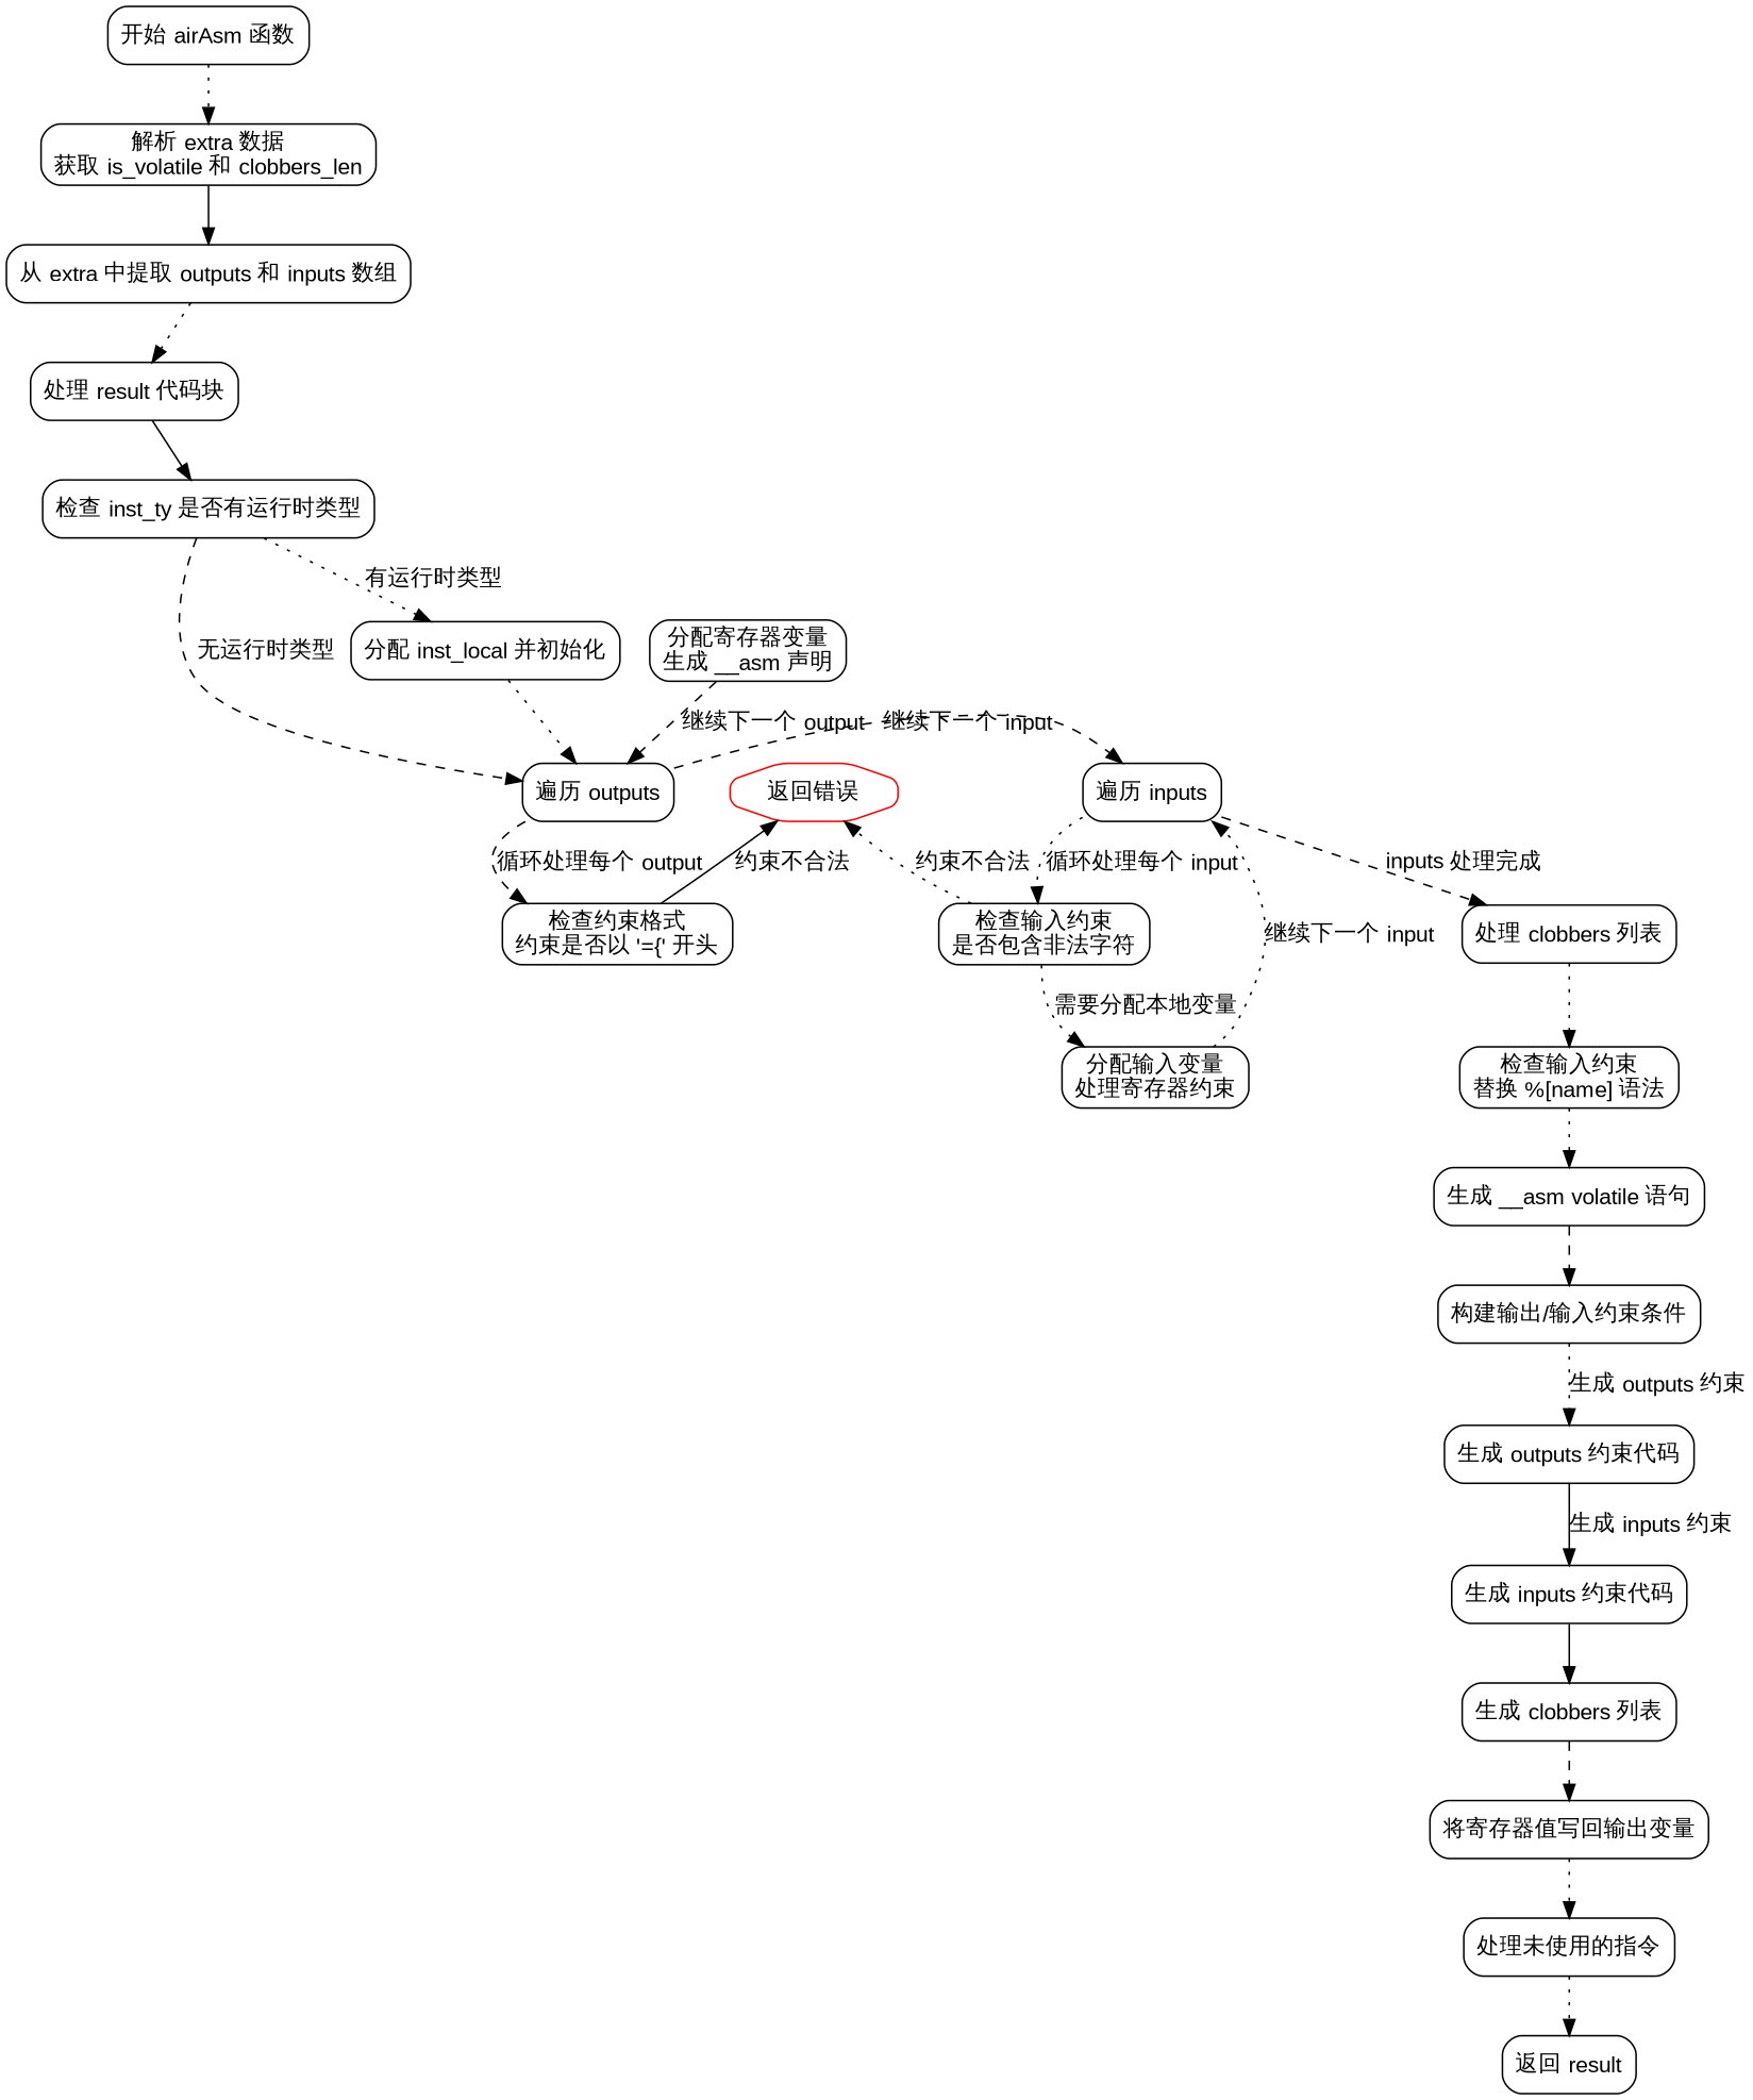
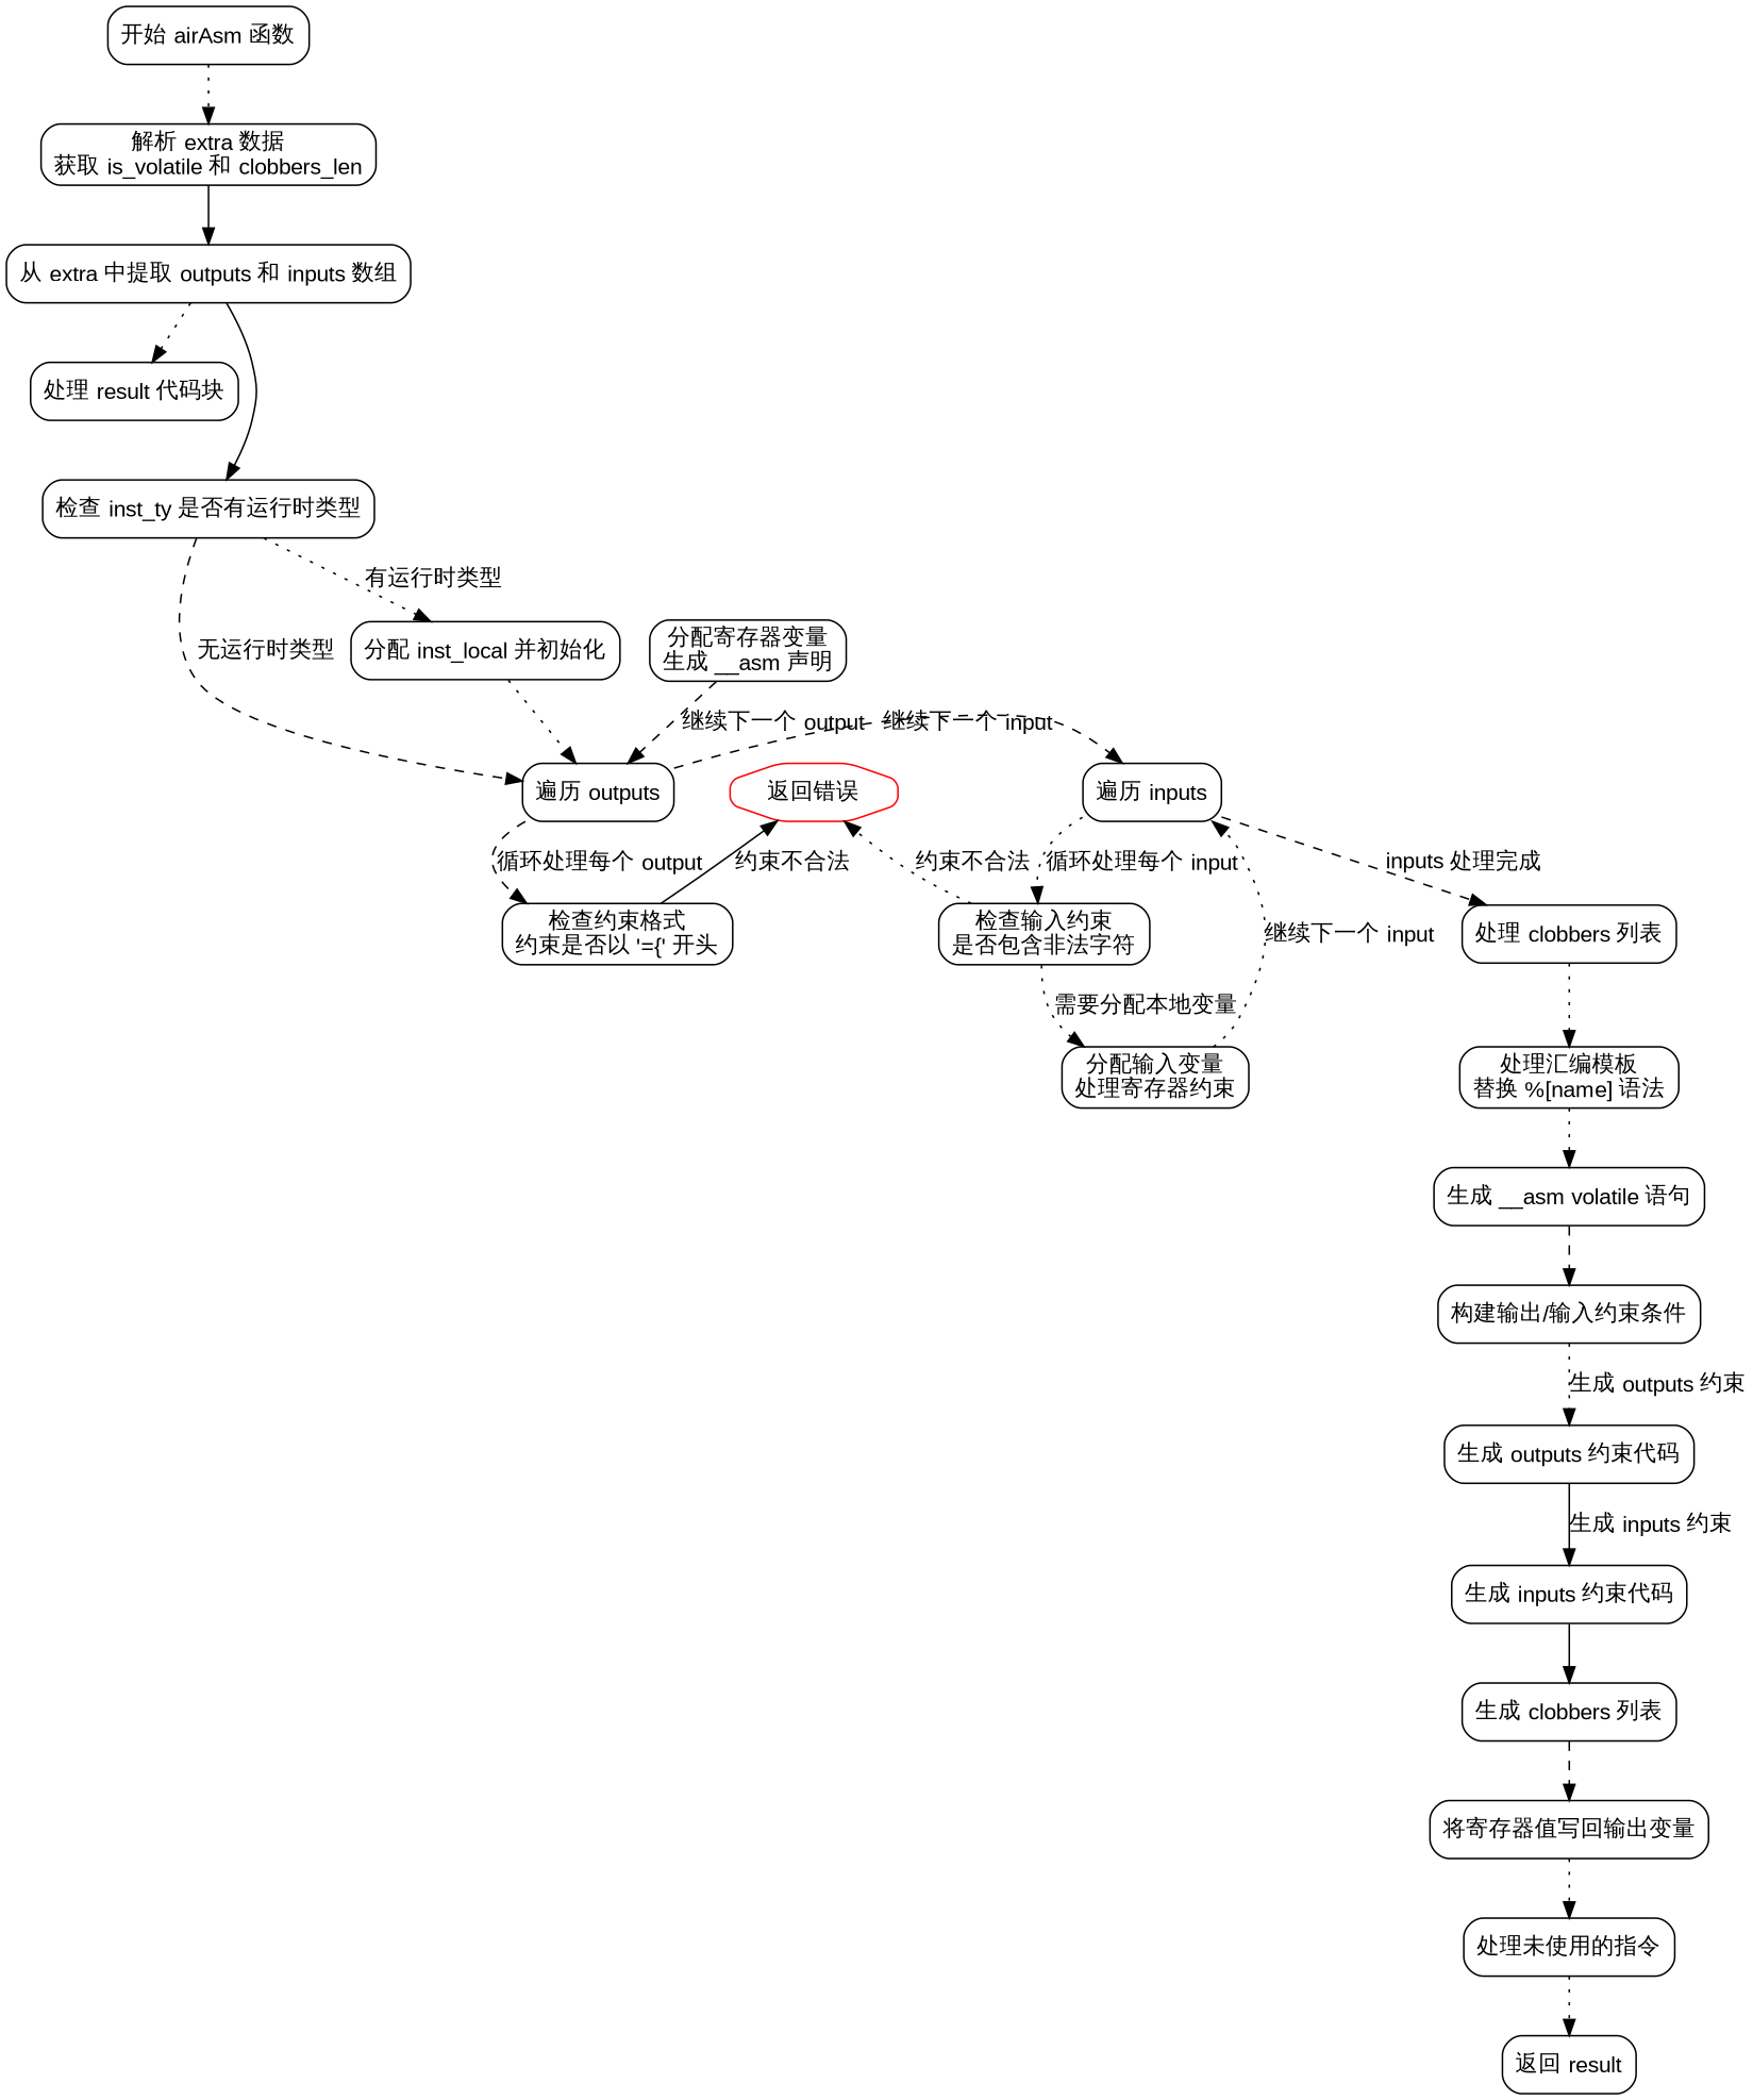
  digraph {
    node [fontname=Arial shape=rectangle style=rounded]
    edge [fontname=Arial style=dotted]
    n1 [label="遍历 outputs"]
    n2 [color=red label="返回错误" shape=octagon]
    n3 [label="遍历 inputs"]
    n4 [label="检查约束格式\n约束是否以 '={' 开头"]
    n5 [label="检查输入约束\n是否包含非法字符"]
    n6 [label="处理 clobbers 列表"]
    n7 [label="开始 airAsm 函数"]
    n8 [label="解析 extra 数据\n获取 is_volatile 和 clobbers_len"]
    n9 [label="从 extra 中提取 outputs 和 inputs 数组"]
    n10 [label="处理 result 代码块"]
    n11 [label="检查 inst_ty 是否有运行时类型"]
    n12 [label="分配 inst_local 并初始化"]
    n13 [label="分配寄存器变量\n生成 __asm 声明"]
    n14 [label="分配输入变量\n处理寄存器约束"]
-   n15 [label="检查输入约束\n替换 %[name] 语法"]
+   n15 [label="处理汇编模板\n替换 %[name] 语法"]
    n16 [label="生成 __asm volatile 语句"]
    n17 [label="构建输出/输入约束条件"]
    n18 [label="生成 outputs 约束代码"]
    n19 [label="生成 inputs 约束代码"]
    n20 [label="生成 clobbers 列表"]
    n21 [label="将寄存器值写回输出变量"]
    n22 [label="处理未使用的指令"]
    n23 [label="返回 result"]
    subgraph sub_1 {
      rank=same
      n1
      n2
    }
    subgraph sub_2 {
      rank=same
      n2
      n3
    }
    n1 -> n3 [label="继续下一个 input" style=dashed]
    n1 -> n4 [label="循环处理每个 output" style=dashed]
    n3 -> n5 [label="循环处理每个 input"]
    n3 -> n6 [label="inputs 处理完成" style=dashed]
    n4 -> n2 [label="约束不合法" style=solid]
    n5 -> n2 [label="约束不合法"]
    n5 -> n14 [label="需要分配本地变量"]
    n6 -> n15
    n7 -> n8
    n8 -> n9 [style=solid]
    n9 -> n10
-   n10 -> n11 [style=solid]
+   n9 -> n11 [style=solid]
    n11 -> n1 [label="无运行时类型" style=dashed]
    n11 -> n12 [label="有运行时类型"]
    n12 -> n1
    n13 -> n1 [label="继续下一个 output" style=dashed]
    n14 -> n3 [label="继续下一个 input"]
    n15 -> n16
    n16 -> n17 [style=dashed]
    n17 -> n18 [label="生成 outputs 约束"]
    n18 -> n19 [label="生成 inputs 约束" style=solid]
    n19 -> n20 [style=solid]
    n20 -> n21 [style=dashed]
    n21 -> n22
    n22 -> n23
  }
